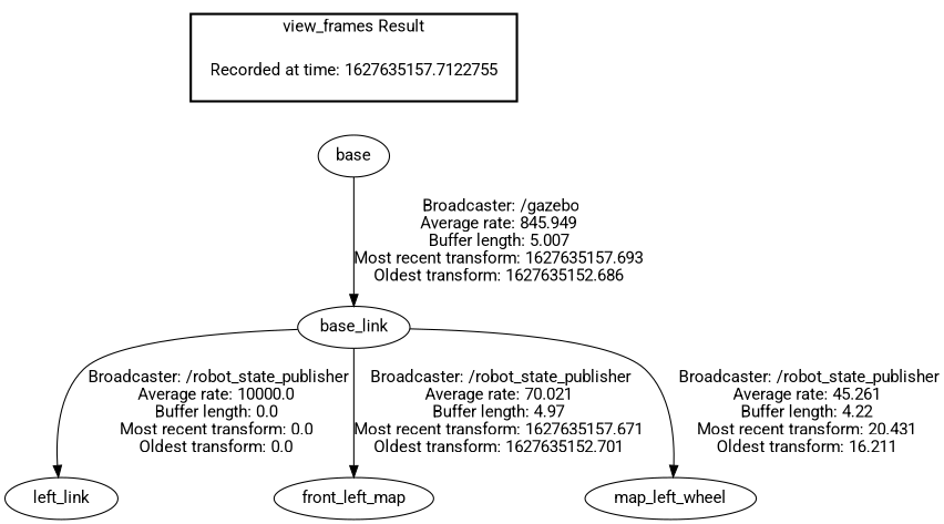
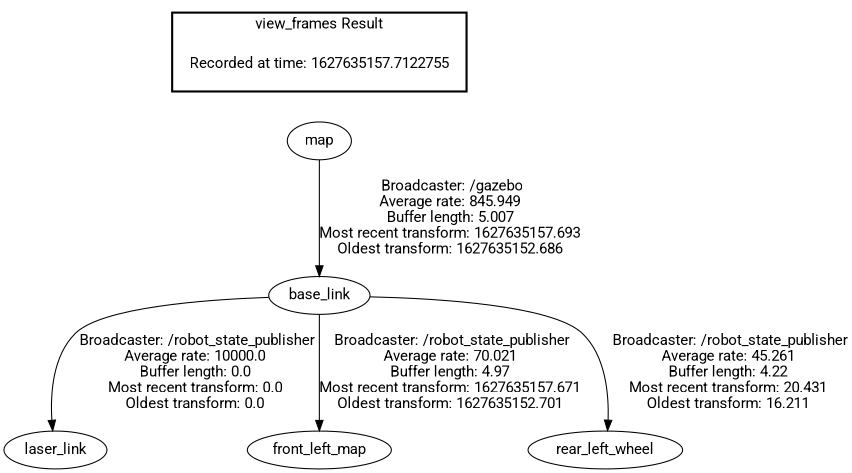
  digraph {
    fontname=Roboto
    node [fontname=Roboto]
    edge [fontname=Roboto]
    "Recorded at time: 1627635157.7122755" [shape=plaintext]
-   map [label=base]
+   map
    base_link
-   laser_link [label=left_link]
+   laser_link
    n5 [label=front_left_map]
-   rear_left_wheel [label=map_left_wheel]
+   rear_left_wheel
    subgraph cluster_1 {
      color=black
      label="view_frames Result"
      style=bold
      "Recorded at time: 1627635157.7122755"
    }
    "Recorded at time: 1627635157.7122755" -> map [style=invis]
    map -> base_link [label=" Broadcaster: /gazebo\nAverage rate: 845.949\nBuffer length: 5.007\nMost recent transform: 1627635157.693\nOldest transform: 1627635152.686\n"]
    base_link -> laser_link [label=" Broadcaster: /robot_state_publisher\nAverage rate: 10000.0\nBuffer length: 0.0\nMost recent transform: 0.0\nOldest transform: 0.0\n"]
    base_link -> n5 [label=" Broadcaster: /robot_state_publisher\nAverage rate: 70.021\nBuffer length: 4.97\nMost recent transform: 1627635157.671\nOldest transform: 1627635152.701\n"]
    base_link -> rear_left_wheel [label=" Broadcaster: /robot_state_publisher\nAverage rate: 45.261\nBuffer length: 4.22\nMost recent transform: 20.431\nOldest transform: 16.211\n"]
  }
